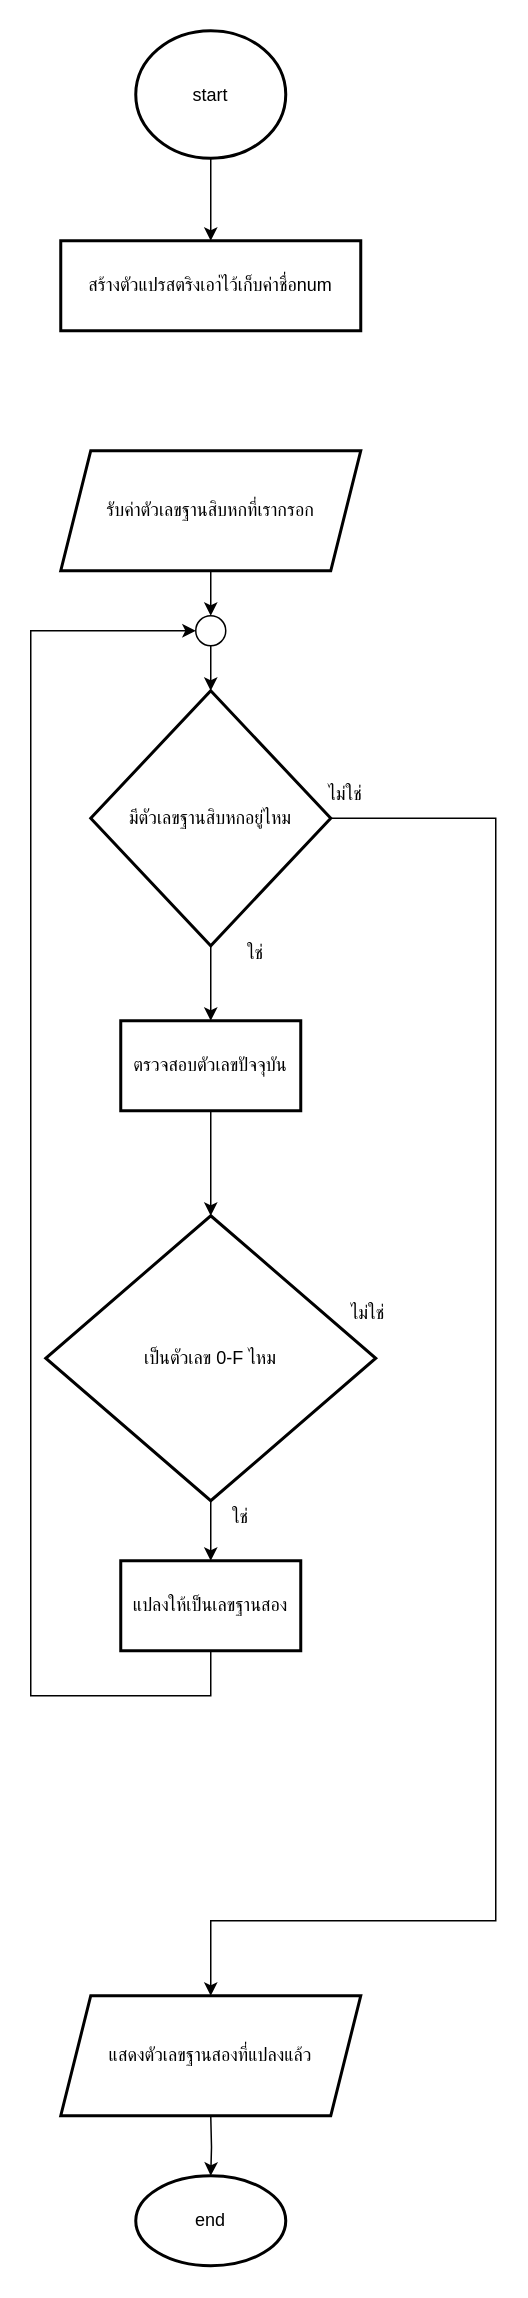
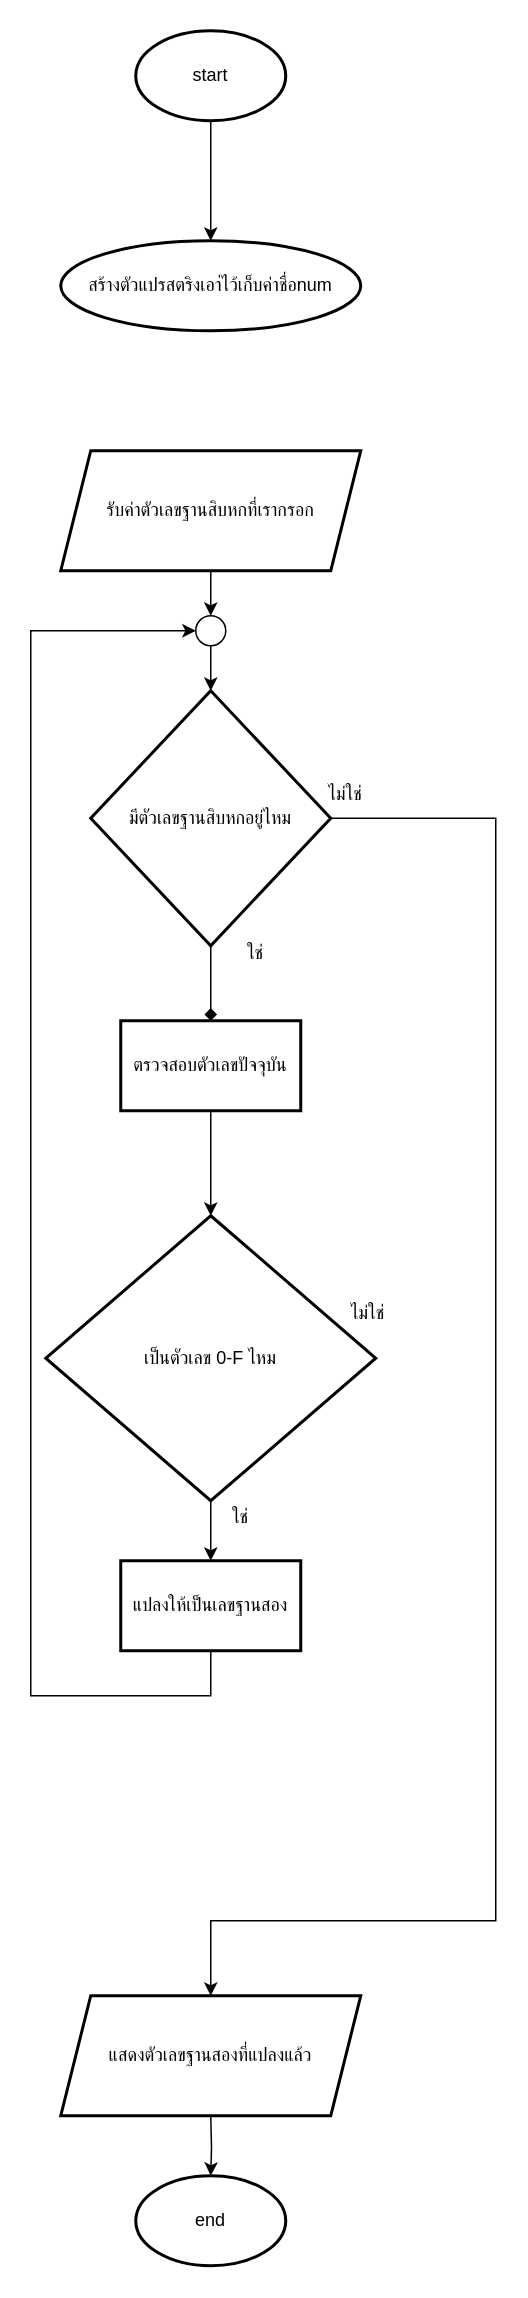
  <mxCell id="0" />
  <mxCell id="1" parent="0" />
  <mxCell id="2" value="" style="edgeStyle=orthogonalEdgeStyle;rounded=0;orthogonalLoop=1;jettySize=auto;html=1;" edge="1" parent="1" source="3" target="4"><mxGeometry relative="1" as="geometry" /></mxCell>
- <mxCell id="3" value="start" style="strokeWidth=2;html=1;shape=mxgraph.flowchart.start_1;whiteSpace=wrap;" vertex="1" parent="1"><mxGeometry x="90" y="20" width="100" height="85" as="geometry" /></mxCell>
- <mxCell id="4" value="สร้างตัวแปรสตริงเอา่ไว้เก็บค่าชื่อnum" style="whiteSpace=wrap;html=1;strokeWidth=2;" vertex="1" parent="1"><mxGeometry x="40" y="160" width="200" height="60" as="geometry" /></mxCell>
+ <mxCell id="3" value="start" style="strokeWidth=2;html=1;shape=mxgraph.flowchart.start_1;whiteSpace=wrap;" vertex="1" parent="1"><mxGeometry x="90" y="20" width="100" height="60" as="geometry" /></mxCell>
+ <mxCell id="4" value="สร้างตัวแปรสตริงเอา่ไว้เก็บค่าชื่อnum" style="ellipse;whiteSpace=wrap;html=1;strokeWidth=2;" vertex="1" parent="1"><mxGeometry x="40" y="160" width="200" height="60" as="geometry" /></mxCell>
  <mxCell id="5" value="" style="edgeStyle=orthogonalEdgeStyle;rounded=0;orthogonalLoop=1;jettySize=auto;html=1;" edge="1" parent="1" source="19" target="9"><mxGeometry relative="1" as="geometry" /></mxCell>
  <mxCell id="6" value="รับค่าตัวเลขฐานสิบหกที่เรากรอก" style="shape=parallelogram;perimeter=parallelogramPerimeter;whiteSpace=wrap;html=1;fixedSize=1;strokeWidth=2;" vertex="1" parent="1"><mxGeometry x="40" y="300" width="200" height="80" as="geometry" /></mxCell>
- <mxCell id="7" value="" style="edgeStyle=orthogonalEdgeStyle;rounded=0;orthogonalLoop=1;jettySize=auto;html=1;" edge="1" parent="1" source="9" target="11"><mxGeometry relative="1" as="geometry" /></mxCell>
+ <mxCell id="7" value="" style="edgeStyle=orthogonalEdgeStyle;rounded=0;orthogonalLoop=1;jettySize=auto;html=1;endArrow=diamond;" edge="1" parent="1" source="9" target="11"><mxGeometry relative="1" as="geometry" /></mxCell>
  <mxCell id="8" style="edgeStyle=orthogonalEdgeStyle;rounded=0;orthogonalLoop=1;jettySize=auto;html=1;entryX=0.5;entryY=0;entryDx=0;entryDy=0;" edge="1" parent="1" source="9" target="24"><mxGeometry relative="1" as="geometry"><mxPoint x="140" y="1350" as="targetPoint" /><Array as="points"><mxPoint x="330" y="545" /><mxPoint x="330" y="1280" /><mxPoint x="140" y="1280" /></Array></mxGeometry></mxCell>
  <mxCell id="9" value="มีตัวเลขฐานสิบหกอยู่ไหม" style="rhombus;whiteSpace=wrap;html=1;strokeWidth=2;" vertex="1" parent="1"><mxGeometry x="60" y="460" width="160" height="170" as="geometry" /></mxCell>
  <mxCell id="10" value="" style="edgeStyle=orthogonalEdgeStyle;rounded=0;orthogonalLoop=1;jettySize=auto;html=1;" edge="1" parent="1" source="11" target="13"><mxGeometry relative="1" as="geometry" /></mxCell>
  <mxCell id="11" value="ตรวจสอบตัวเลขปัจจุบัน" style="whiteSpace=wrap;html=1;strokeWidth=2;" vertex="1" parent="1"><mxGeometry x="80" y="680" width="120" height="60" as="geometry" /></mxCell>
  <mxCell id="12" value="" style="edgeStyle=orthogonalEdgeStyle;rounded=0;orthogonalLoop=1;jettySize=auto;html=1;" edge="1" parent="1" source="13" target="16"><mxGeometry relative="1" as="geometry" /></mxCell>
  <mxCell id="13" value="เป็นตัวเลข 0-F ไหม" style="rhombus;whiteSpace=wrap;html=1;strokeWidth=2;" vertex="1" parent="1"><mxGeometry x="30" y="810" width="220" height="190" as="geometry" /></mxCell>
  <mxCell id="14" value="ใช่" style="text;html=1;align=center;verticalAlign=middle;whiteSpace=wrap;rounded=0;" vertex="1" parent="1"><mxGeometry x="140" y="620" width="60" height="30" as="geometry" /></mxCell>
  <mxCell id="15" style="edgeStyle=orthogonalEdgeStyle;rounded=0;orthogonalLoop=1;jettySize=auto;html=1;entryX=0;entryY=0.5;entryDx=0;entryDy=0;entryPerimeter=0;" edge="1" parent="1" source="16" target="19"><mxGeometry relative="1" as="geometry"><mxPoint x="110" y="410" as="targetPoint" /><Array as="points"><mxPoint x="140" y="1130" /><mxPoint x="20" y="1130" /><mxPoint x="20" y="420" /></Array></mxGeometry></mxCell>
  <mxCell id="16" value="แปลงให้เป็นเลขฐานสอง" style="whiteSpace=wrap;html=1;strokeWidth=2;" vertex="1" parent="1"><mxGeometry x="80" y="1040" width="120" height="60" as="geometry" /></mxCell>
  <mxCell id="17" value="ใช่" style="text;html=1;align=center;verticalAlign=middle;whiteSpace=wrap;rounded=0;" vertex="1" parent="1"><mxGeometry x="130" y="996" width="60" height="30" as="geometry" /></mxCell>
  <mxCell id="18" value="" style="edgeStyle=orthogonalEdgeStyle;rounded=0;orthogonalLoop=1;jettySize=auto;html=1;" edge="1" parent="1" source="6" target="19"><mxGeometry relative="1" as="geometry"><mxPoint x="140" y="380" as="sourcePoint" /><mxPoint x="140" y="460" as="targetPoint" /></mxGeometry></mxCell>
  <mxCell id="19" value="" style="verticalLabelPosition=bottom;verticalAlign=top;html=1;shape=mxgraph.flowchart.on-page_reference;" vertex="1" parent="1"><mxGeometry x="130" y="410" width="20" height="20" as="geometry" /></mxCell>
  <mxCell id="20" value="ไม่ใช่" style="text;html=1;align=center;verticalAlign=middle;whiteSpace=wrap;rounded=0;" vertex="1" parent="1"><mxGeometry x="200" y="514" width="60" height="30" as="geometry" /></mxCell>
  <mxCell id="21" value="" style="edgeStyle=orthogonalEdgeStyle;rounded=0;orthogonalLoop=1;jettySize=auto;html=1;" edge="1" parent="1" target="22"><mxGeometry relative="1" as="geometry"><mxPoint x="140" y="1410" as="sourcePoint" /></mxGeometry></mxCell>
  <mxCell id="22" value="end" style="strokeWidth=2;html=1;shape=mxgraph.flowchart.start_1;whiteSpace=wrap;" vertex="1" parent="1"><mxGeometry x="90" y="1450" width="100" height="60" as="geometry" /></mxCell>
  <mxCell id="23" value="ไม่ใช่" style="text;html=1;align=center;verticalAlign=middle;whiteSpace=wrap;rounded=0;" vertex="1" parent="1"><mxGeometry x="215" y="860" width="60" height="30" as="geometry" /></mxCell>
  <mxCell id="24" value="แสดงตัวเลขฐานสองที่แปลงแล้ว&lt;span style=&quot;color: rgba(0, 0, 0, 0); font-family: monospace; font-size: 0px; text-align: start; text-wrap-mode: nowrap;&quot;&gt;%3CmxGraphModel%3E%3Croot%3E%3CmxCell%20id%3D%220%22%2F%3E%3CmxCell%20id%3D%221%22%20parent%3D%220%22%2F%3E%3CmxCell%20id%3D%222%22%20value%3D%22%E0%B8%A3%E0%B8%B1%E0%B8%9A%E0%B8%84%E0%B9%88%E0%B8%B2%E0%B8%95%E0%B8%B1%E0%B8%A7%E0%B9%80%E0%B8%A5%E0%B8%82%E0%B8%90%E0%B8%B2%E0%B8%99%E0%B8%AA%E0%B8%B4%E0%B8%9A%E0%B8%AB%E0%B8%81%E0%B8%97%E0%B8%B5%E0%B9%88%E0%B9%80%E0%B8%A3%E0%B8%B2%E0%B8%81%E0%B8%A3%E0%B8%AD%E0%B8%81%22%20style%3D%22shape%3Dparallelogram%3Bperimeter%3DparallelogramPerimeter%3BwhiteSpace%3Dwrap%3Bhtml%3D1%3BfixedSize%3D1%3BstrokeWidth%3D2%3B%22%20vertex%3D%221%22%20parent%3D%221%22%3E%3CmxGeometry%20x%3D%221070%22%20y%3D%22740%22%20width%3D%22200%22%20height%3D%2280%22%20as%3D%22geometry%22%2F%3E%3C%2FmxCell%3E%3C%2Froot%3E%3C%2FmxGraphModel%3E&lt;/span&gt;" style="shape=parallelogram;perimeter=parallelogramPerimeter;whiteSpace=wrap;html=1;fixedSize=1;strokeWidth=2;" vertex="1" parent="1"><mxGeometry x="40" y="1330" width="200" height="80" as="geometry" /></mxCell>
